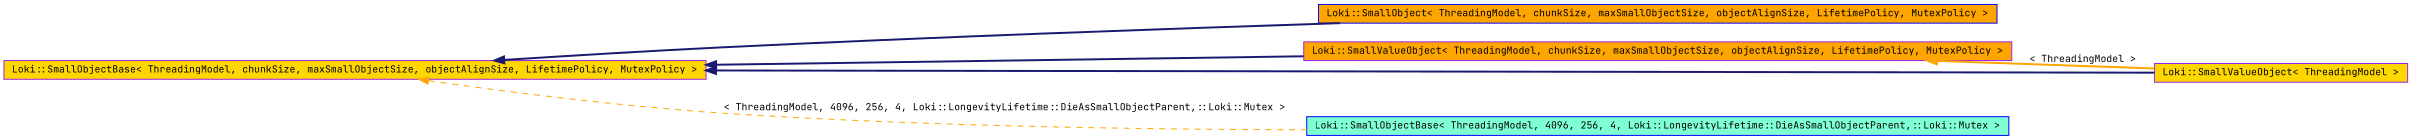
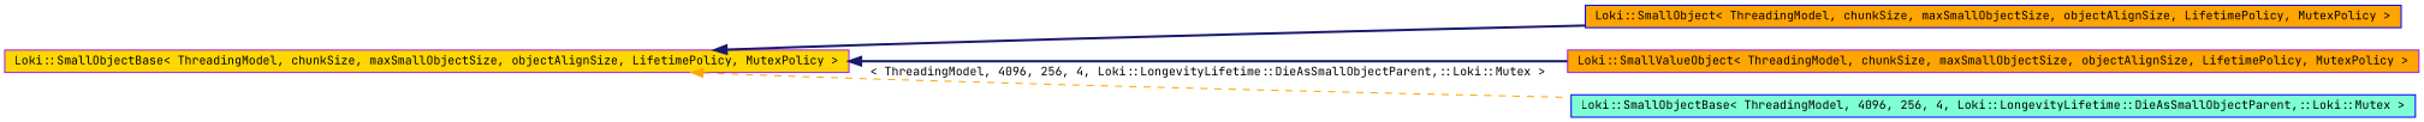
  digraph {
    rankdir=LR
    fontname="JetBrains Mono"
    node [color=purple fillcolor=gold fontname="JetBrains Mono" fontsize=10 shape=record style=filled]
    edge [color=midnightblue dir=back fontname="JetBrains Mono" fontsize=10 labelfontname="FreeSans.ttf" labelfontsize=10 style=bold]
    n1 [fontcolor=black height=0.2 label="Loki::SmallObjectBase\< ThreadingModel, chunkSize, maxSmallObjectSize, objectAlignSize, LifetimePolicy, MutexPolicy \>" width=0.4]
    n2 [color=blue height=0.2 label="Loki::SmallObject\< ThreadingModel, chunkSize, maxSmallObjectSize, objectAlignSize, LifetimePolicy, MutexPolicy \>" width=0.4 fillcolor=orange]
    n3 [height=0.2 label="Loki::SmallValueObject\< ThreadingModel, chunkSize, maxSmallObjectSize, objectAlignSize, LifetimePolicy, MutexPolicy \>" width=0.4 fillcolor=orange]
-   n4 [height=0.2 label="Loki::SmallValueObject\< ThreadingModel \>" width=0.4]
    n5 [color=blue height=0.2 label="Loki::SmallObjectBase\< ThreadingModel, 4096, 256, 4, Loki::LongevityLifetime::DieAsSmallObjectParent,::Loki::Mutex \>" width=0.4 fillcolor=aquamarine]
    n1 -> n2
    n1 -> n3
-   n1 -> n4
    n1 -> n5 [color=orange label="\< ThreadingModel, 4096, 256, 4, Loki::LongevityLifetime::DieAsSmallObjectParent,::Loki::Mutex \>" style=dashed]
-   n3 -> n4 [color=orange label="\< ThreadingModel \>"]
  }
